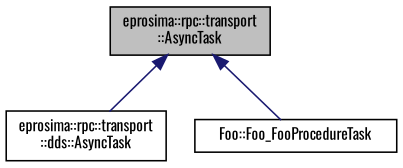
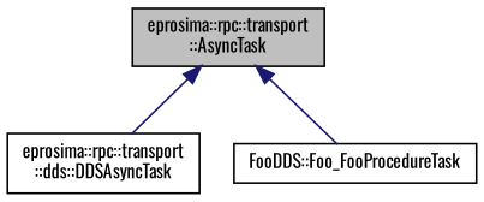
  digraph {
    fontname=Oswald
    node [color=black fillcolor=white fontname=Oswald fontsize=10 shape=record style=filled]
    edge [color=midnightblue dir=back fontname=Oswald fontsize=10 labelfontname=Helvetica labelfontsize=10 style=solid]
    n1 [fillcolor=grey75 fontcolor=black height=0.2 label="eprosima::rpc::transport\l::AsyncTask" width=0.4]
-   n2 [height=0.2 label="eprosima::rpc::transport\l::dds::AsyncTask" width=0.4]
-   n3 [height=0.2 label="Foo::Foo_FooProcedureTask" width=0.4]
+   n2 [height=0.2 label="eprosima::rpc::transport\l::dds::DDSAsyncTask" width=0.4]
+   n3 [height=0.2 label="FooDDS::Foo_FooProcedureTask" width=0.4]
    n1 -> n2
    n1 -> n3
  }
